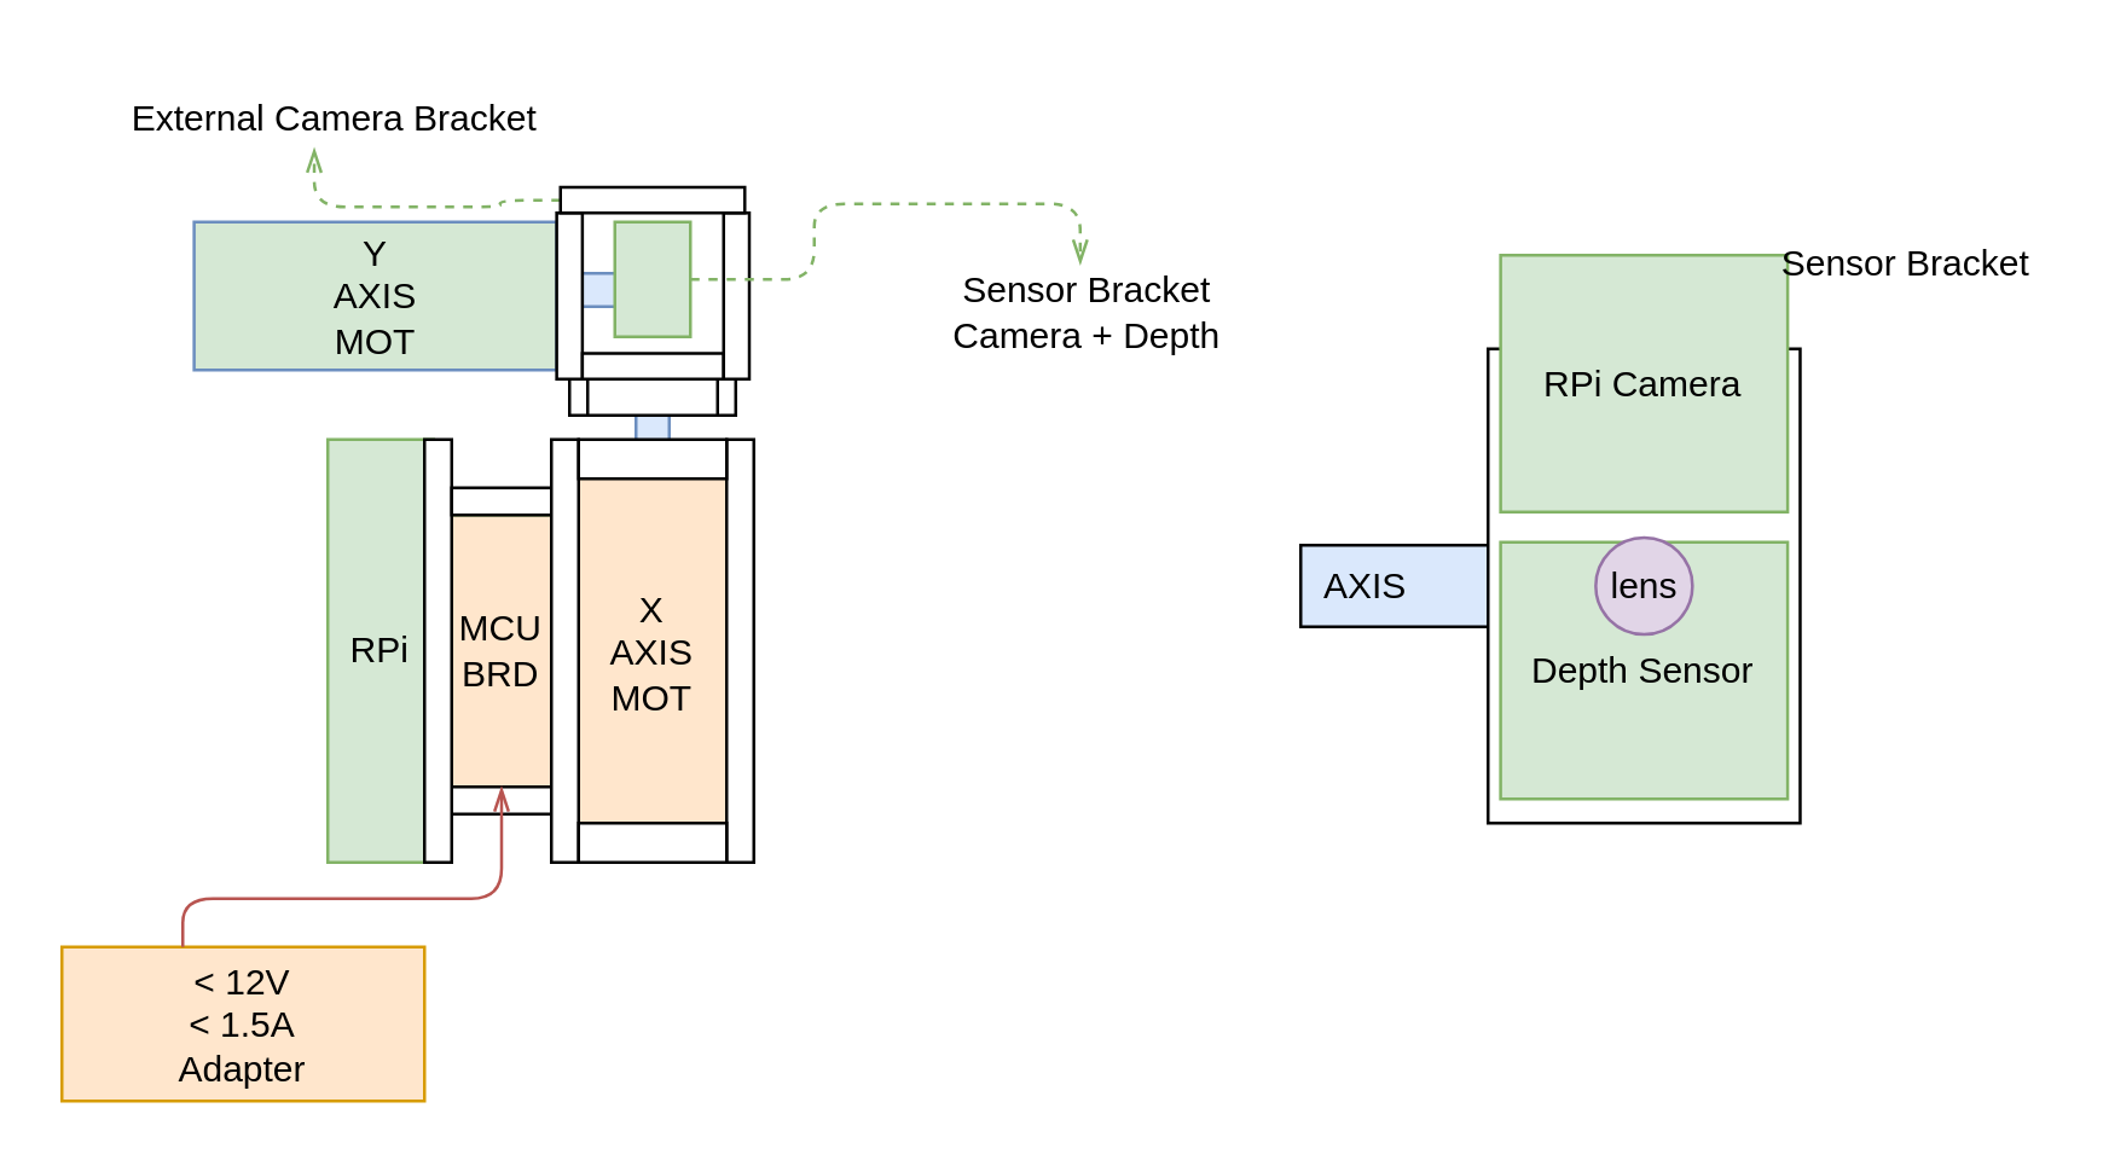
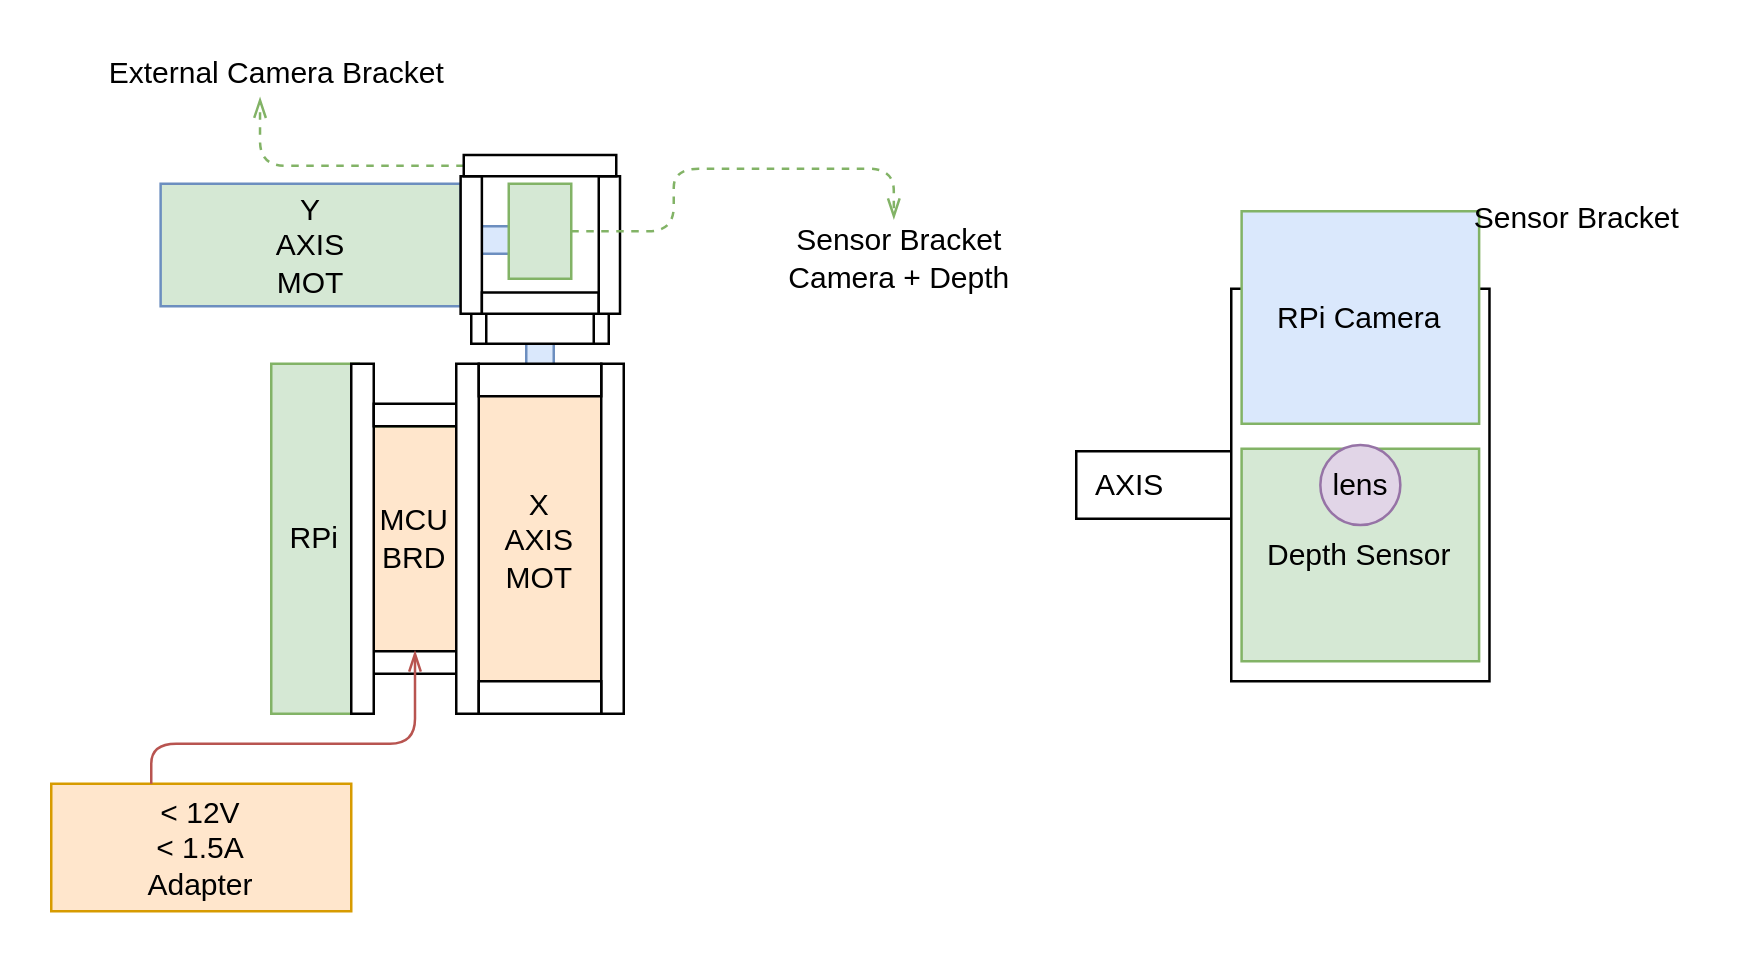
  <mxCell id="0" />
  <mxCell id="1" parent="0" />
- <mxCell id="2" value="&amp;nbsp; AXIS&amp;nbsp;&amp;nbsp;" style="rounded=0;whiteSpace=wrap;html=1;align=left;fillColor=#dae8fc;" vertex="1" parent="1"><mxGeometry x="430" y="180" width="120" height="27" as="geometry" /></mxCell>
+ <mxCell id="2" value="&amp;nbsp; AXIS&amp;nbsp;&amp;nbsp;" style="rounded=0;whiteSpace=wrap;html=1;align=left;" vertex="1" parent="1"><mxGeometry x="430" y="180" width="120" height="27" as="geometry" /></mxCell>
  <mxCell id="3" value="MCU&lt;br&gt;BRD" style="rounded=0;whiteSpace=wrap;html=1;fillColor=#ffe6cc;strokeColor=#82b366;" vertex="1" parent="1"><mxGeometry x="149" y="170" width="33" height="90" as="geometry" /></mxCell>
  <mxCell id="4" value="" style="rounded=0;whiteSpace=wrap;html=1;" vertex="1" parent="1"><mxGeometry x="149" y="260" width="33" height="9" as="geometry" /></mxCell>
  <mxCell id="5" value="" style="rounded=0;whiteSpace=wrap;html=1;fillColor=#dae8fc;strokeColor=#6c8ebf;direction=south;" vertex="1" parent="1"><mxGeometry x="183.75" y="90" width="25.25" height="11" as="geometry" /></mxCell>
  <mxCell id="6" value="Y&lt;br&gt;AXIS&lt;br&gt;MOT" style="rounded=0;whiteSpace=wrap;html=1;fillColor=#d5e8d4;strokeColor=#6c8ebf;direction=south;" vertex="1" parent="1"><mxGeometry x="63.75" y="73" width="120" height="49" as="geometry" /></mxCell>
  <mxCell id="7" value="" style="rounded=0;whiteSpace=wrap;html=1;fillColor=#dae8fc;strokeColor=#6c8ebf;" vertex="1" parent="1"><mxGeometry x="210" y="132" width="11" height="16" as="geometry" /></mxCell>
  <mxCell id="8" value="X&lt;br&gt;AXIS&lt;br&gt;MOT" style="rounded=0;whiteSpace=wrap;html=1;fillColor=#ffe6cc;strokeColor=#6c8ebf;" vertex="1" parent="1"><mxGeometry x="191" y="156" width="49" height="120" as="geometry" /></mxCell>
  <mxCell id="9" value="RPi" style="rounded=0;whiteSpace=wrap;html=1;fillColor=#d5e8d4;strokeColor=#82b366;" vertex="1" parent="1"><mxGeometry x="108" y="145" width="35" height="140" as="geometry" /></mxCell>
  <mxCell id="10" value="" style="rounded=0;whiteSpace=wrap;html=1;" vertex="1" parent="1"><mxGeometry x="140" y="145" width="9" height="140" as="geometry" /></mxCell>
  <mxCell id="11" value="" style="rounded=0;whiteSpace=wrap;html=1;" vertex="1" parent="1"><mxGeometry x="149" y="161" width="33" height="9" as="geometry" /></mxCell>
  <mxCell id="12" value="" style="rounded=0;whiteSpace=wrap;html=1;" vertex="1" parent="1"><mxGeometry x="182" y="145" width="9" height="140" as="geometry" /></mxCell>
  <mxCell id="13" value="" style="rounded=0;whiteSpace=wrap;html=1;" vertex="1" parent="1"><mxGeometry x="240" y="145" width="9" height="140" as="geometry" /></mxCell>
  <mxCell id="14" value="" style="rounded=0;whiteSpace=wrap;html=1;" vertex="1" parent="1"><mxGeometry x="191" y="145" width="49" height="13" as="geometry" /></mxCell>
  <mxCell id="15" value="" style="rounded=0;whiteSpace=wrap;html=1;" vertex="1" parent="1"><mxGeometry x="191" y="272" width="49" height="13" as="geometry" /></mxCell>
  <mxCell id="16" value="" style="shape=process;whiteSpace=wrap;html=1;backgroundOutline=1;" vertex="1" parent="1"><mxGeometry x="188" y="125" width="55" height="12" as="geometry" /></mxCell>
  <mxCell id="17" value="" style="rounded=0;whiteSpace=wrap;html=1;" vertex="1" parent="1"><mxGeometry x="183.75" y="70" width="8.5" height="55" as="geometry" /></mxCell>
  <mxCell id="18" value="" style="rounded=0;whiteSpace=wrap;html=1;direction=south;" vertex="1" parent="1"><mxGeometry x="192.25" y="116.5" width="46.75" height="8.5" as="geometry" /></mxCell>
  <mxCell id="19" value="&amp;lt; 12V&lt;br&gt;&amp;lt; 1.5A&lt;br&gt;Adapter" style="rounded=0;whiteSpace=wrap;html=1;fillColor=#ffe6cc;strokeColor=#d79b00;" vertex="1" parent="1"><mxGeometry x="20" y="313" width="120" height="51" as="geometry" /></mxCell>
  <mxCell id="20" style="edgeStyle=orthogonalEdgeStyle;rounded=1;orthogonalLoop=1;jettySize=auto;html=1;entryX=0.5;entryY=0;entryDx=0;entryDy=0;fillColor=#f8cecc;strokeColor=#b85450;endArrow=openThin;endFill=0;" edge="1" parent="1" source="19" target="4"><mxGeometry relative="1" as="geometry"><Array as="points"><mxPoint x="60" y="297" /><mxPoint x="165" y="297" /></Array></mxGeometry></mxCell>
  <mxCell id="21" value="" style="rounded=0;whiteSpace=wrap;html=1;fillColor=#d5e8d4;strokeColor=#82b366;" vertex="1" parent="1"><mxGeometry x="203" y="73" width="25" height="38" as="geometry" /></mxCell>
  <mxCell id="22" value="Sensor Bracket&lt;br&gt;Camera + Depth" style="text;html=1;align=center;verticalAlign=middle;resizable=0;points=[];autosize=1;" vertex="1" parent="1"><mxGeometry x="310" y="87" width="98" height="32" as="geometry" /></mxCell>
  <mxCell id="23" value="" style="rounded=0;whiteSpace=wrap;html=1;" vertex="1" parent="1"><mxGeometry x="492" y="115" width="103.29" height="157" as="geometry" /></mxCell>
  <mxCell id="24" value="Depth Sensor" style="rounded=0;whiteSpace=wrap;html=1;fillColor=#d5e8d4;strokeColor=#82b366;" vertex="1" parent="1"><mxGeometry x="496.14" y="179" width="95" height="85" as="geometry" /></mxCell>
  <mxCell id="25" value="lens" style="ellipse;whiteSpace=wrap;html=1;aspect=fixed;fillColor=#e1d5e7;strokeColor=#9673a6;" vertex="1" parent="1"><mxGeometry x="527.64" y="177.5" width="32" height="32" as="geometry" /></mxCell>
- <mxCell id="26" value="&lt;span style=&quot;font-weight: 400&quot;&gt;RPi Camera&lt;/span&gt;" style="rounded=0;whiteSpace=wrap;html=1;fillColor=#d5e8d4;strokeColor=#82b366;fontStyle=1" vertex="1" parent="1"><mxGeometry x="496.15" y="84" width="95" height="85" as="geometry" /></mxCell>
+ <mxCell id="26" value="&lt;span style=&quot;font-weight: 400&quot;&gt;RPi Camera&lt;/span&gt;" style="rounded=0;whiteSpace=wrap;html=1;fillColor=#dae8fc;strokeColor=#82b366;fontStyle=1;" vertex="1" parent="1"><mxGeometry x="496.15" y="84" width="95" height="85" as="geometry" /></mxCell>
  <mxCell id="27" value="" style="rounded=0;whiteSpace=wrap;html=1;" vertex="1" parent="1"><mxGeometry x="239" y="70" width="8.5" height="55" as="geometry" /></mxCell>
  <mxCell id="28" style="edgeStyle=orthogonalEdgeStyle;rounded=1;orthogonalLoop=1;jettySize=auto;html=1;exitX=1;exitY=0.5;exitDx=0;exitDy=0;entryX=0.48;entryY=0;entryDx=0;entryDy=0;entryPerimeter=0;endArrow=openThin;endFill=0;dashed=1;fillColor=#d5e8d4;strokeColor=#82b366;" edge="1" parent="1" source="21" target="22"><mxGeometry relative="1" as="geometry" /></mxCell>
  <mxCell id="29" style="edgeStyle=orthogonalEdgeStyle;rounded=1;orthogonalLoop=1;jettySize=auto;html=1;entryX=0.455;entryY=1.032;entryDx=0;entryDy=0;entryPerimeter=0;dashed=1;endArrow=openThin;endFill=0;fillColor=#d5e8d4;strokeColor=#82b366;" edge="1" parent="1" source="30" target="31"><mxGeometry relative="1" as="geometry" /></mxCell>
  <mxCell id="30" value="" style="rounded=0;whiteSpace=wrap;html=1;direction=south;" vertex="1" parent="1"><mxGeometry x="185" y="61.5" width="61" height="8.5" as="geometry" /></mxCell>
- <mxCell id="31" value="External Camera Bracket" style="text;html=1;align=center;verticalAlign=middle;resizable=0;points=[];autosize=1;" vertex="1" parent="1"><mxGeometry x="38" y="30" width="144" height="18" as="geometry" /></mxCell>
+ <mxCell id="31" value="External Camera Bracket" style="text;html=1;align=center;verticalAlign=middle;resizable=0;points=[];autosize=1;" vertex="1" parent="1"><mxGeometry x="38" y="20" width="144" height="18" as="geometry" /></mxCell>
  <mxCell id="32" value="Sensor Bracket" style="text;html=1;align=center;verticalAlign=middle;resizable=0;points=[];autosize=1;" vertex="1" parent="1"><mxGeometry x="584" y="78" width="92" height="18" as="geometry" /></mxCell>
